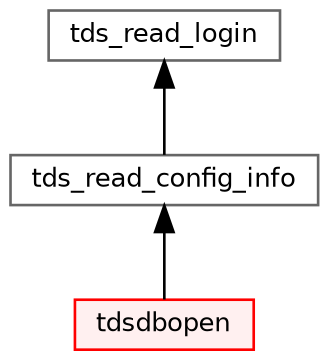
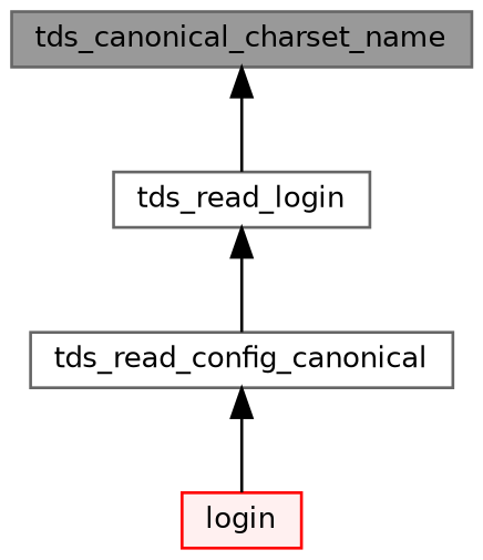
  digraph {
    rankdir=TB
    node [color=grey40 fillcolor=white fontname=Helvetica fontsize=10 shape=box style=filled]
    edge [color=black dir=back fontname=Helvetica fontsize=10 labelfontname=Helvetica labelfontsize=10 style=solid]
+   n1 [color=gray40 fillcolor=grey60 fontcolor=black height=0.2 label=tds_canonical_charset_name width=0.4]
    n2 [height=0.2 label=tds_read_login width=0.4]
-   n3 [height=0.2 label=tds_read_config_info width=0.4]
-   n4 [color=red fillcolor="#FFF0F0" height=0.2 label=tdsdbopen width=0.4]
+   n3 [height=0.2 label=tds_read_config_canonical width=0.4]
+   n4 [color=red fillcolor="#FFF0F0" height=0.2 label=login width=0.4]
+   n1 -> n2
    n2 -> n3
    n3 -> n4
  }
